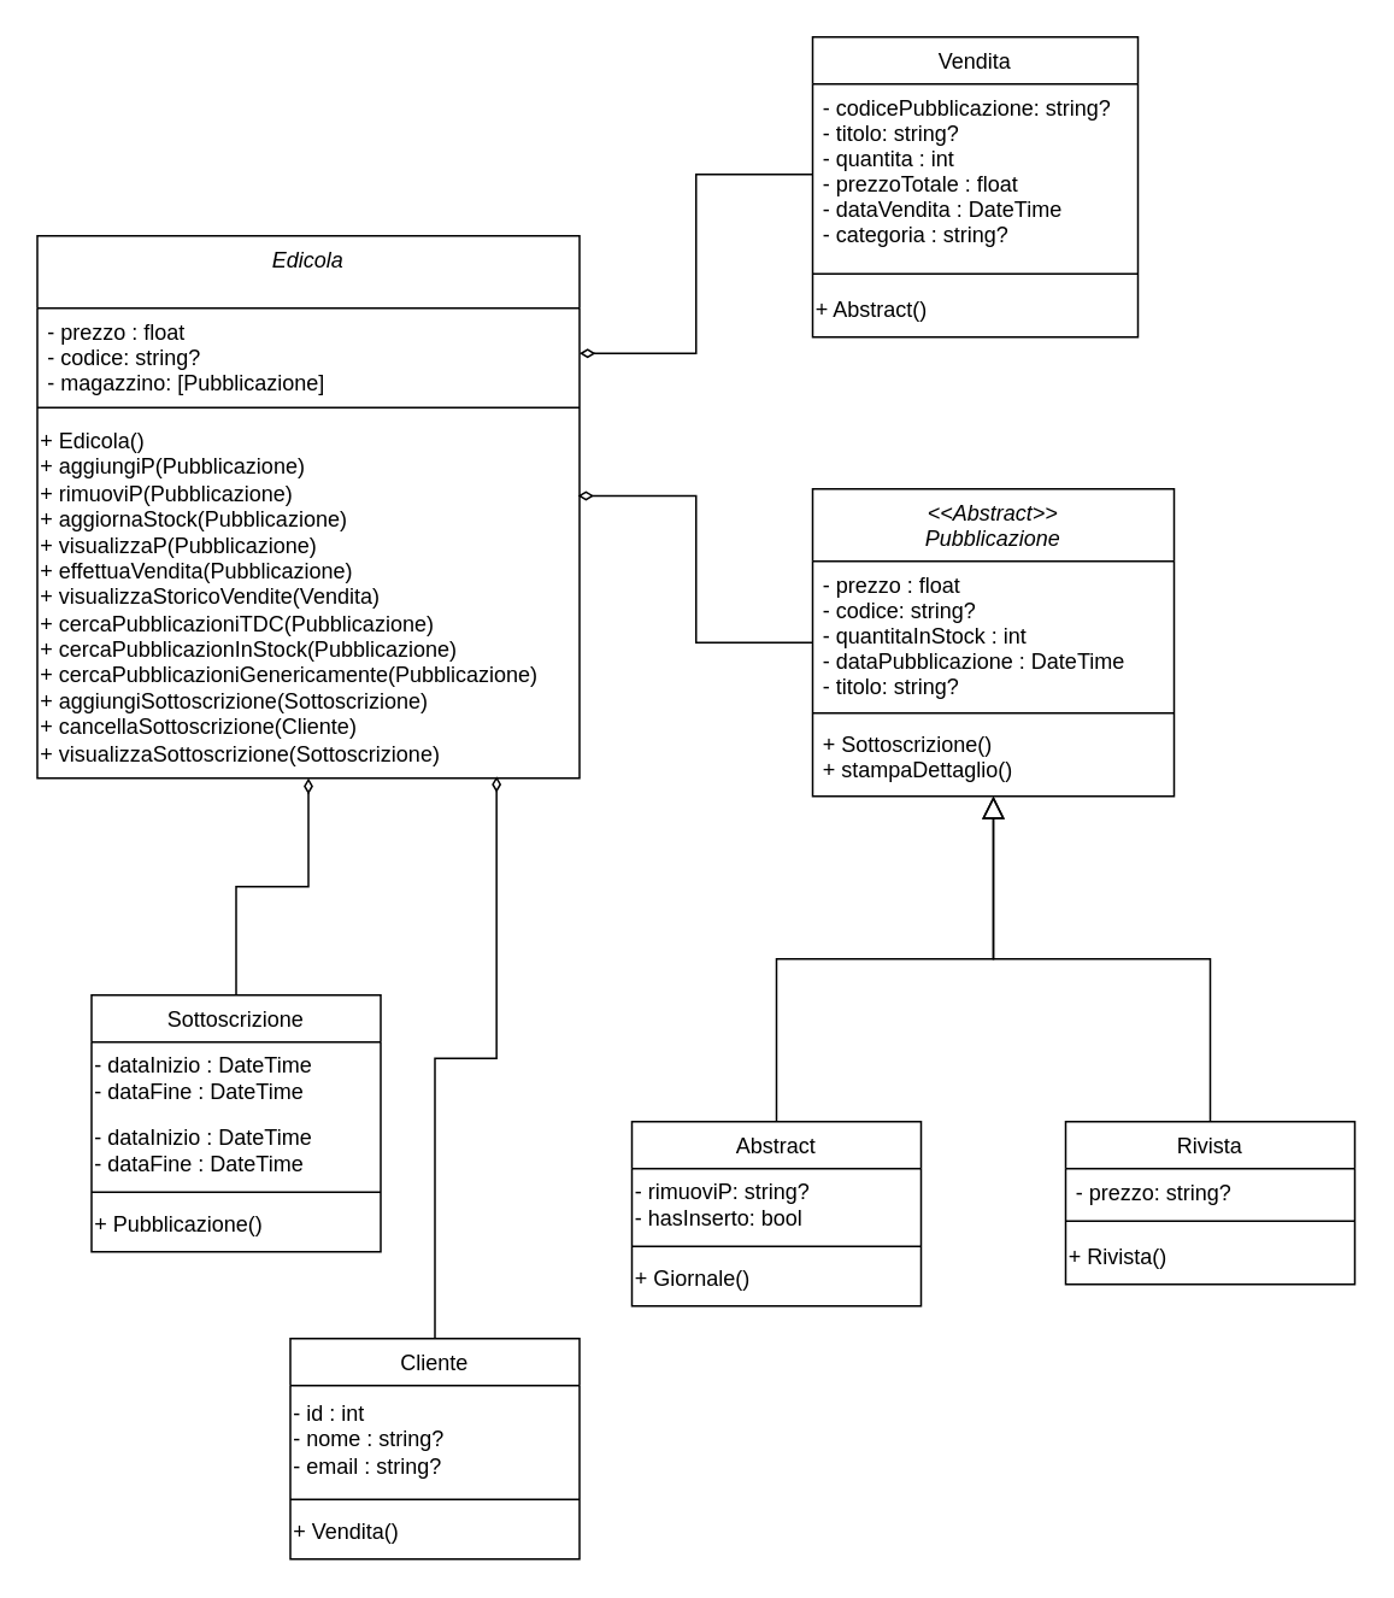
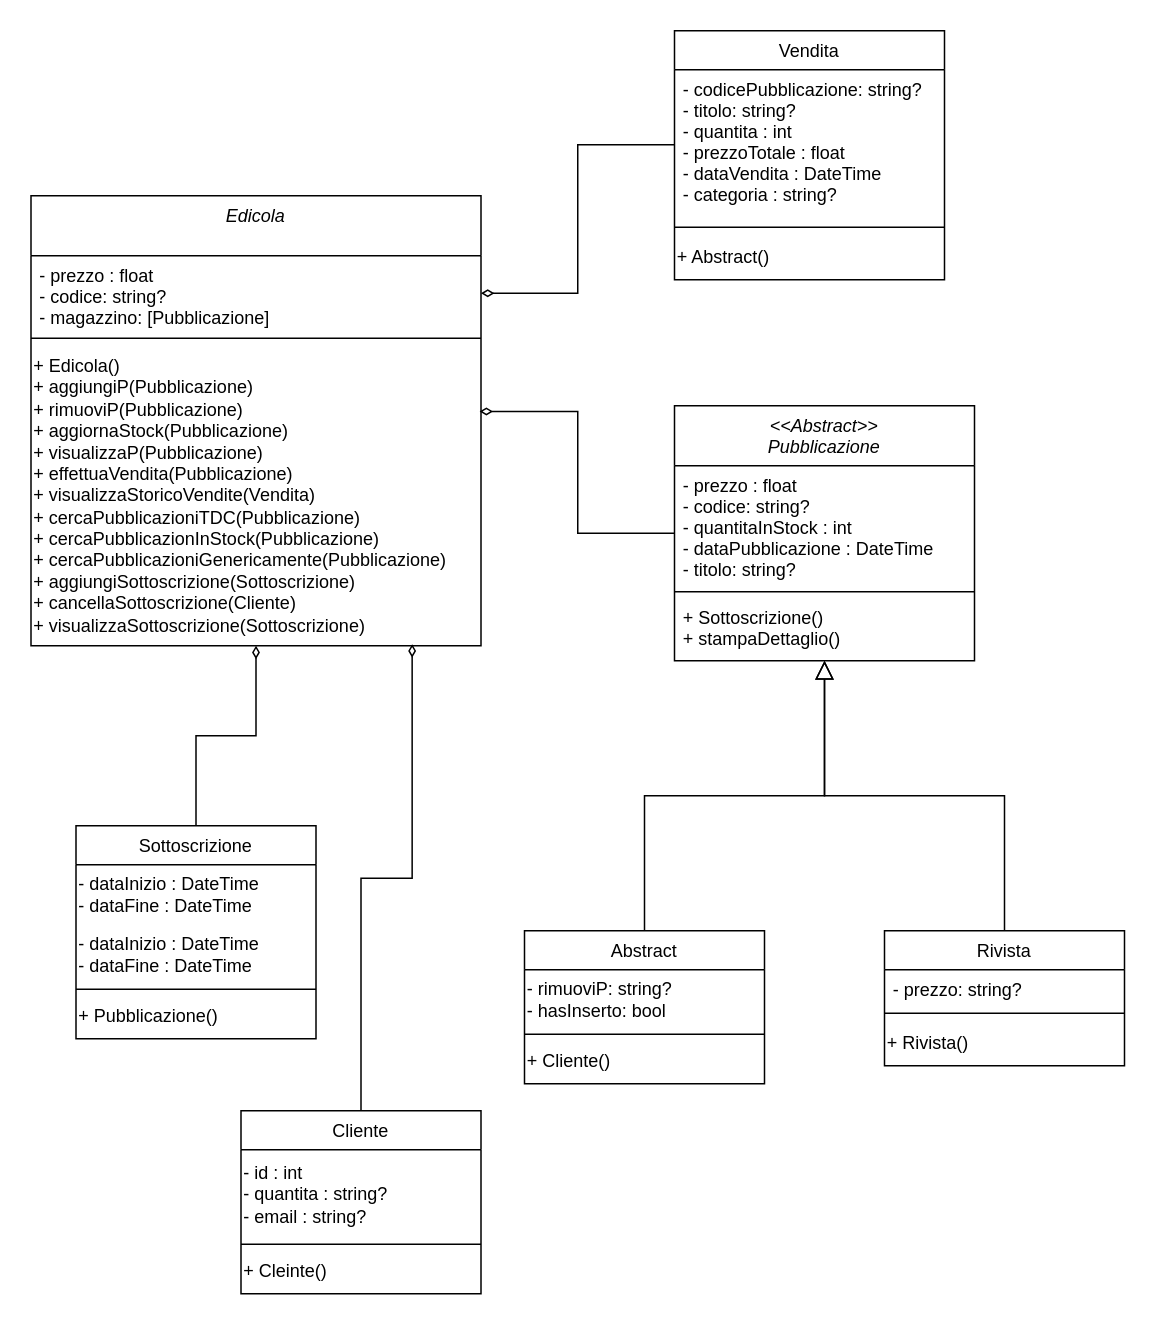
  <mxCell id="0" />
  <mxCell id="1" parent="0" />
  <mxCell id="2" style="edgeStyle=orthogonalEdgeStyle;rounded=0;orthogonalLoop=1;jettySize=auto;html=1;endArrow=diamondThin;endFill=0;entryX=0.997;entryY=0.219;entryDx=0;entryDy=0;entryPerimeter=0;" parent="1" source="3" edge="1" target="20"><mxGeometry relative="1" as="geometry"><mxPoint x="309" y="425" as="targetPoint" /></mxGeometry></mxCell>
  <mxCell id="3" value="&lt;&lt;Abstract&gt;&gt;&#10;Pubblicazione" style="swimlane;fontStyle=2;align=center;verticalAlign=top;childLayout=stackLayout;horizontal=1;startSize=40;horizontalStack=0;resizeParent=1;resizeLast=0;collapsible=1;marginBottom=0;rounded=0;shadow=0;strokeWidth=1;" parent="1" vertex="1"><mxGeometry x="449" y="270" width="200" height="170" as="geometry"><mxRectangle x="220" y="120" width="160" height="26" as="alternateBounds" /></mxGeometry></mxCell>
  <mxCell id="4" value="- prezzo : float&#10;- codice: string?&#10;- quantitaInStock : int&#10;- dataPubblicazione : DateTime&#10;- titolo: string?" style="text;align=left;verticalAlign=top;spacingLeft=4;spacingRight=4;overflow=hidden;rotatable=0;points=[[0,0.5],[1,0.5]];portConstraint=eastwest;" parent="3" vertex="1"><mxGeometry y="40" width="200" height="80" as="geometry" /></mxCell>
  <mxCell id="5" value="" style="line;html=1;strokeWidth=1;align=left;verticalAlign=middle;spacingTop=-1;spacingLeft=3;spacingRight=3;rotatable=0;labelPosition=right;points=[];portConstraint=eastwest;" parent="3" vertex="1"><mxGeometry y="120" width="200" height="8" as="geometry" /></mxCell>
  <mxCell id="6" value="+ Sottoscrizione()&#10;+ stampaDettaglio()" style="text;align=left;verticalAlign=top;spacingLeft=4;spacingRight=4;overflow=hidden;rotatable=0;points=[[0,0.5],[1,0.5]];portConstraint=eastwest;" parent="3" vertex="1"><mxGeometry y="128" width="200" height="42" as="geometry" /></mxCell>
  <mxCell id="7" value="Abstract" style="swimlane;fontStyle=0;align=center;verticalAlign=top;childLayout=stackLayout;horizontal=1;startSize=26;horizontalStack=0;resizeParent=1;resizeLast=0;collapsible=1;marginBottom=0;rounded=0;shadow=0;strokeWidth=1;" parent="1" vertex="1"><mxGeometry x="349" y="620" width="160" height="102" as="geometry"><mxRectangle x="130" y="380" width="160" height="26" as="alternateBounds" /></mxGeometry></mxCell>
  <mxCell id="8" value="- rimuoviP: string?&lt;br&gt;- hasInserto: bool" style="text;html=1;align=left;verticalAlign=middle;resizable=0;points=[];autosize=1;strokeColor=none;fillColor=none;" parent="7" vertex="1"><mxGeometry y="26" width="160" height="40" as="geometry" /></mxCell>
  <mxCell id="9" value="" style="line;html=1;strokeWidth=1;align=left;verticalAlign=middle;spacingTop=-1;spacingLeft=3;spacingRight=3;rotatable=0;labelPosition=right;points=[];portConstraint=eastwest;" parent="7" vertex="1"><mxGeometry y="66" width="160" height="6" as="geometry" /></mxCell>
- <mxCell id="10" value="+ Giornale()" style="text;html=1;align=left;verticalAlign=middle;resizable=0;points=[];autosize=1;strokeColor=none;fillColor=none;" parent="7" vertex="1"><mxGeometry y="72" width="160" height="30" as="geometry" /></mxCell>
+ <mxCell id="10" value="+ Cliente()" style="text;html=1;align=left;verticalAlign=middle;resizable=0;points=[];autosize=1;strokeColor=none;fillColor=none;" parent="7" vertex="1"><mxGeometry y="72" width="160" height="30" as="geometry" /></mxCell>
  <mxCell id="11" value="" style="endArrow=block;endSize=10;endFill=0;shadow=0;strokeWidth=1;rounded=0;edgeStyle=elbowEdgeStyle;elbow=vertical;" parent="1" source="7" target="3" edge="1"><mxGeometry width="160" relative="1" as="geometry"><mxPoint x="429" y="463" as="sourcePoint" /><mxPoint x="429" y="463" as="targetPoint" /></mxGeometry></mxCell>
  <mxCell id="12" value="Rivista" style="swimlane;fontStyle=0;align=center;verticalAlign=top;childLayout=stackLayout;horizontal=1;startSize=26;horizontalStack=0;resizeParent=1;resizeLast=0;collapsible=1;marginBottom=0;rounded=0;shadow=0;strokeWidth=1;" parent="1" vertex="1"><mxGeometry x="589" y="620" width="160" height="90" as="geometry"><mxRectangle x="340" y="380" width="170" height="26" as="alternateBounds" /></mxGeometry></mxCell>
  <mxCell id="13" value="- prezzo: string?" style="text;align=left;verticalAlign=top;spacingLeft=4;spacingRight=4;overflow=hidden;rotatable=0;points=[[0,0.5],[1,0.5]];portConstraint=eastwest;" parent="12" vertex="1"><mxGeometry y="26" width="160" height="24" as="geometry" /></mxCell>
  <mxCell id="14" value="" style="line;html=1;strokeWidth=1;align=left;verticalAlign=middle;spacingTop=-1;spacingLeft=3;spacingRight=3;rotatable=0;labelPosition=right;points=[];portConstraint=eastwest;" parent="12" vertex="1"><mxGeometry y="50" width="160" height="10" as="geometry" /></mxCell>
  <mxCell id="15" value="+ Rivista()" style="text;html=1;align=left;verticalAlign=middle;resizable=0;points=[];autosize=1;strokeColor=none;fillColor=none;" parent="12" vertex="1"><mxGeometry y="60" width="160" height="30" as="geometry" /></mxCell>
  <mxCell id="16" value="" style="endArrow=block;endSize=10;endFill=0;shadow=0;strokeWidth=1;rounded=0;edgeStyle=elbowEdgeStyle;elbow=vertical;" parent="1" source="12" target="3" edge="1"><mxGeometry width="160" relative="1" as="geometry"><mxPoint x="439" y="633" as="sourcePoint" /><mxPoint x="539" y="531" as="targetPoint" /></mxGeometry></mxCell>
  <mxCell id="17" value="Edicola" style="swimlane;fontStyle=2;align=center;verticalAlign=top;childLayout=stackLayout;horizontal=1;startSize=40;horizontalStack=0;resizeParent=1;resizeLast=0;collapsible=1;marginBottom=0;rounded=0;shadow=0;strokeWidth=1;" parent="1" vertex="1"><mxGeometry x="20" y="130" width="300" height="300" as="geometry"><mxRectangle x="220" y="120" width="160" height="26" as="alternateBounds" /></mxGeometry></mxCell>
  <mxCell id="18" value="- prezzo : float&#10;- codice: string?&#10;- magazzino: [Pubblicazione]" style="text;align=left;verticalAlign=top;spacingLeft=4;spacingRight=4;overflow=hidden;rotatable=0;points=[[0,0.5],[1,0.5]];portConstraint=eastwest;" parent="17" vertex="1"><mxGeometry y="40" width="300" height="50" as="geometry" /></mxCell>
  <mxCell id="19" value="" style="line;html=1;strokeWidth=1;align=left;verticalAlign=middle;spacingTop=-1;spacingLeft=3;spacingRight=3;rotatable=0;labelPosition=right;points=[];portConstraint=eastwest;" parent="17" vertex="1"><mxGeometry y="90" width="300" height="10" as="geometry" /></mxCell>
  <mxCell id="20" value="+ Edicola()&lt;br&gt;+ aggiungiP(Pubblicazione)&lt;br&gt;+ rimuoviP(Pubblicazione)&lt;br&gt;+ aggiornaStock(Pubblicazione)&lt;br&gt;+ visualizzaP(Pubblicazione)&lt;br&gt;+ effettuaVendita(Pubblicazione)&lt;br&gt;+ visualizzaStoricoVendite(Vendita)&lt;br&gt;+ cercaPubblicazioniTDC(Pubblicazione)&lt;br&gt;+ cercaPubblicazionInStock(Pubblicazione)&lt;br&gt;+ cercaPubblicazioniGenericamente(Pubblicazione)&lt;br&gt;+ aggiungiSottoscrizione(Sottoscrizione)&lt;br&gt;+ cancellaSottoscrizione(Cliente)&lt;br&gt;+ visualizzaSottoscrizione(Sottoscrizione)" style="text;html=1;align=left;verticalAlign=middle;resizable=0;points=[];autosize=1;strokeColor=none;fillColor=none;" parent="17" vertex="1"><mxGeometry y="100" width="300" height="200" as="geometry" /></mxCell>
  <mxCell id="21" value="Vendita" style="swimlane;fontStyle=0;align=center;verticalAlign=top;childLayout=stackLayout;horizontal=1;startSize=26;horizontalStack=0;resizeParent=1;resizeLast=0;collapsible=1;marginBottom=0;rounded=0;shadow=0;strokeWidth=1;" parent="1" vertex="1"><mxGeometry x="449" y="20" width="180" height="166" as="geometry"><mxRectangle x="340" y="380" width="170" height="26" as="alternateBounds" /></mxGeometry></mxCell>
  <mxCell id="22" value="- codicePubblicazione: string?&#10;- titolo: string?&#10;- quantita : int&#10;- prezzoTotale : float&#10;- dataVendita : DateTime&#10;- categoria : string?" style="text;align=left;verticalAlign=top;spacingLeft=4;spacingRight=4;overflow=hidden;rotatable=0;points=[[0,0.5],[1,0.5]];portConstraint=eastwest;" parent="21" vertex="1"><mxGeometry y="26" width="180" height="100" as="geometry" /></mxCell>
  <mxCell id="23" value="" style="line;html=1;strokeWidth=1;align=left;verticalAlign=middle;spacingTop=-1;spacingLeft=3;spacingRight=3;rotatable=0;labelPosition=right;points=[];portConstraint=eastwest;" parent="21" vertex="1"><mxGeometry y="126" width="180" height="10" as="geometry" /></mxCell>
  <mxCell id="24" value="+ Abstract()" style="text;html=1;align=left;verticalAlign=middle;resizable=0;points=[];autosize=1;strokeColor=none;fillColor=none;" parent="21" vertex="1"><mxGeometry y="136" width="180" height="30" as="geometry" /></mxCell>
  <mxCell id="25" style="edgeStyle=orthogonalEdgeStyle;rounded=0;orthogonalLoop=1;jettySize=auto;html=1;entryX=1;entryY=0.5;entryDx=0;entryDy=0;endArrow=diamondThin;endFill=0;" edge="1" parent="1" source="22" target="18"><mxGeometry relative="1" as="geometry"><mxPoint x="340" y="180" as="targetPoint" /></mxGeometry></mxCell>
  <mxCell id="26" value="Sottoscrizione" style="swimlane;fontStyle=0;align=center;verticalAlign=top;childLayout=stackLayout;horizontal=1;startSize=26;horizontalStack=0;resizeParent=1;resizeLast=0;collapsible=1;marginBottom=0;rounded=0;shadow=0;strokeWidth=1;" vertex="1" parent="1"><mxGeometry x="50" y="550" width="160" height="142" as="geometry"><mxRectangle x="130" y="380" width="160" height="26" as="alternateBounds" /></mxGeometry></mxCell>
  <mxCell id="27" value="- dataInizio : DateTime&lt;br&gt;- dataFine : DateTime" style="text;html=1;align=left;verticalAlign=middle;resizable=0;points=[];autosize=1;strokeColor=none;fillColor=none;" vertex="1" parent="26"><mxGeometry y="26" width="160" height="40" as="geometry" /></mxCell>
  <mxCell id="28" value="- dataInizio : DateTime&lt;br&gt;- dataFine : DateTime" style="text;html=1;align=left;verticalAlign=middle;resizable=0;points=[];autosize=1;strokeColor=none;fillColor=none;" vertex="1" parent="26"><mxGeometry y="66" width="160" height="40" as="geometry" /></mxCell>
  <mxCell id="29" value="" style="line;html=1;strokeWidth=1;align=left;verticalAlign=middle;spacingTop=-1;spacingLeft=3;spacingRight=3;rotatable=0;labelPosition=right;points=[];portConstraint=eastwest;" vertex="1" parent="26"><mxGeometry y="106" width="160" height="6" as="geometry" /></mxCell>
  <mxCell id="30" value="+ Pubblicazione()" style="text;html=1;align=left;verticalAlign=middle;resizable=0;points=[];autosize=1;strokeColor=none;fillColor=none;" vertex="1" parent="26"><mxGeometry y="112" width="160" height="30" as="geometry" /></mxCell>
  <mxCell id="31" style="edgeStyle=orthogonalEdgeStyle;rounded=0;orthogonalLoop=1;jettySize=auto;html=1;endArrow=diamondThin;endFill=0;" edge="1" parent="1" source="26" target="20"><mxGeometry relative="1" as="geometry" /></mxCell>
  <mxCell id="32" value="Cliente" style="swimlane;fontStyle=0;align=center;verticalAlign=top;childLayout=stackLayout;horizontal=1;startSize=26;horizontalStack=0;resizeParent=1;resizeLast=0;collapsible=1;marginBottom=0;rounded=0;shadow=0;strokeWidth=1;" vertex="1" parent="1"><mxGeometry x="160" y="740" width="160" height="122" as="geometry"><mxRectangle x="130" y="380" width="160" height="26" as="alternateBounds" /></mxGeometry></mxCell>
- <mxCell id="33" value="- id : int&lt;br&gt;- nome : string?&lt;br&gt;- email : string?&amp;nbsp;" style="text;html=1;align=left;verticalAlign=middle;resizable=0;points=[];autosize=1;strokeColor=none;fillColor=none;" vertex="1" parent="32"><mxGeometry y="26" width="160" height="60" as="geometry" /></mxCell>
+ <mxCell id="33" value="- id : int&lt;br&gt;- quantita : string?&lt;br&gt;- email : string?&amp;nbsp;" style="text;html=1;align=left;verticalAlign=middle;resizable=0;points=[];autosize=1;strokeColor=none;fillColor=none;" vertex="1" parent="32"><mxGeometry y="26" width="160" height="60" as="geometry" /></mxCell>
  <mxCell id="34" value="" style="line;html=1;strokeWidth=1;align=left;verticalAlign=middle;spacingTop=-1;spacingLeft=3;spacingRight=3;rotatable=0;labelPosition=right;points=[];portConstraint=eastwest;" vertex="1" parent="32"><mxGeometry y="86" width="160" height="6" as="geometry" /></mxCell>
- <mxCell id="35" value="+ Vendita()" style="text;html=1;align=left;verticalAlign=middle;resizable=0;points=[];autosize=1;strokeColor=none;fillColor=none;" vertex="1" parent="32"><mxGeometry y="92" width="160" height="30" as="geometry" /></mxCell>
+ <mxCell id="35" value="+ Cleinte()" style="text;html=1;align=left;verticalAlign=middle;resizable=0;points=[];autosize=1;strokeColor=none;fillColor=none;" vertex="1" parent="32"><mxGeometry y="92" width="160" height="30" as="geometry" /></mxCell>
  <mxCell id="36" style="edgeStyle=orthogonalEdgeStyle;rounded=0;orthogonalLoop=1;jettySize=auto;html=1;entryX=0.847;entryY=0.995;entryDx=0;entryDy=0;entryPerimeter=0;endArrow=diamondThin;endFill=0;" edge="1" parent="1" source="32" target="20"><mxGeometry relative="1" as="geometry" /></mxCell>
